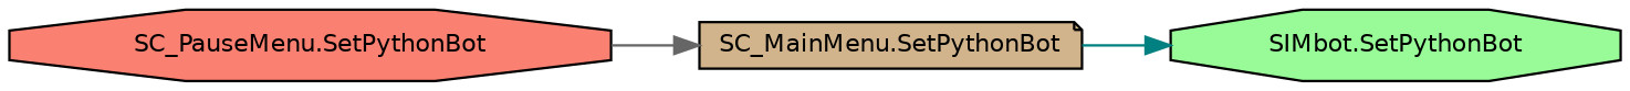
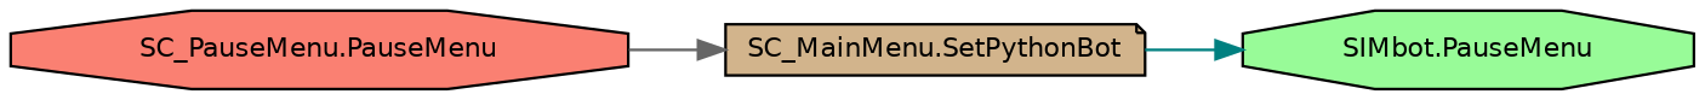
  digraph {
    rankdir=RL
    node [color=black fontname=Helvetica fontsize=10 shape=octagon style=filled]
    edge [dir=back fontname=Helvetica fontsize=10 labelfontname=Helvetica labelfontsize=10 style=solid]
-   n1 [fillcolor=palegreen fontcolor=black height=0.2 label="SIMbot.SetPythonBot" width=0.4]
+   n1 [fillcolor=palegreen fontcolor=black height=0.2 label="SIMbot.PauseMenu" width=0.4]
    n2 [fillcolor=tan height=0.2 label="SC_MainMenu.SetPythonBot" shape=note width=0.4]
-   n3 [fillcolor=salmon height=0.2 label="SC_PauseMenu.SetPythonBot" width=0.4]
+   n3 [fillcolor=salmon height=0.2 label="SC_PauseMenu.PauseMenu" width=0.4]
    n1 -> n2 [color=teal]
    n2 -> n3 [color=gray40]
  }
